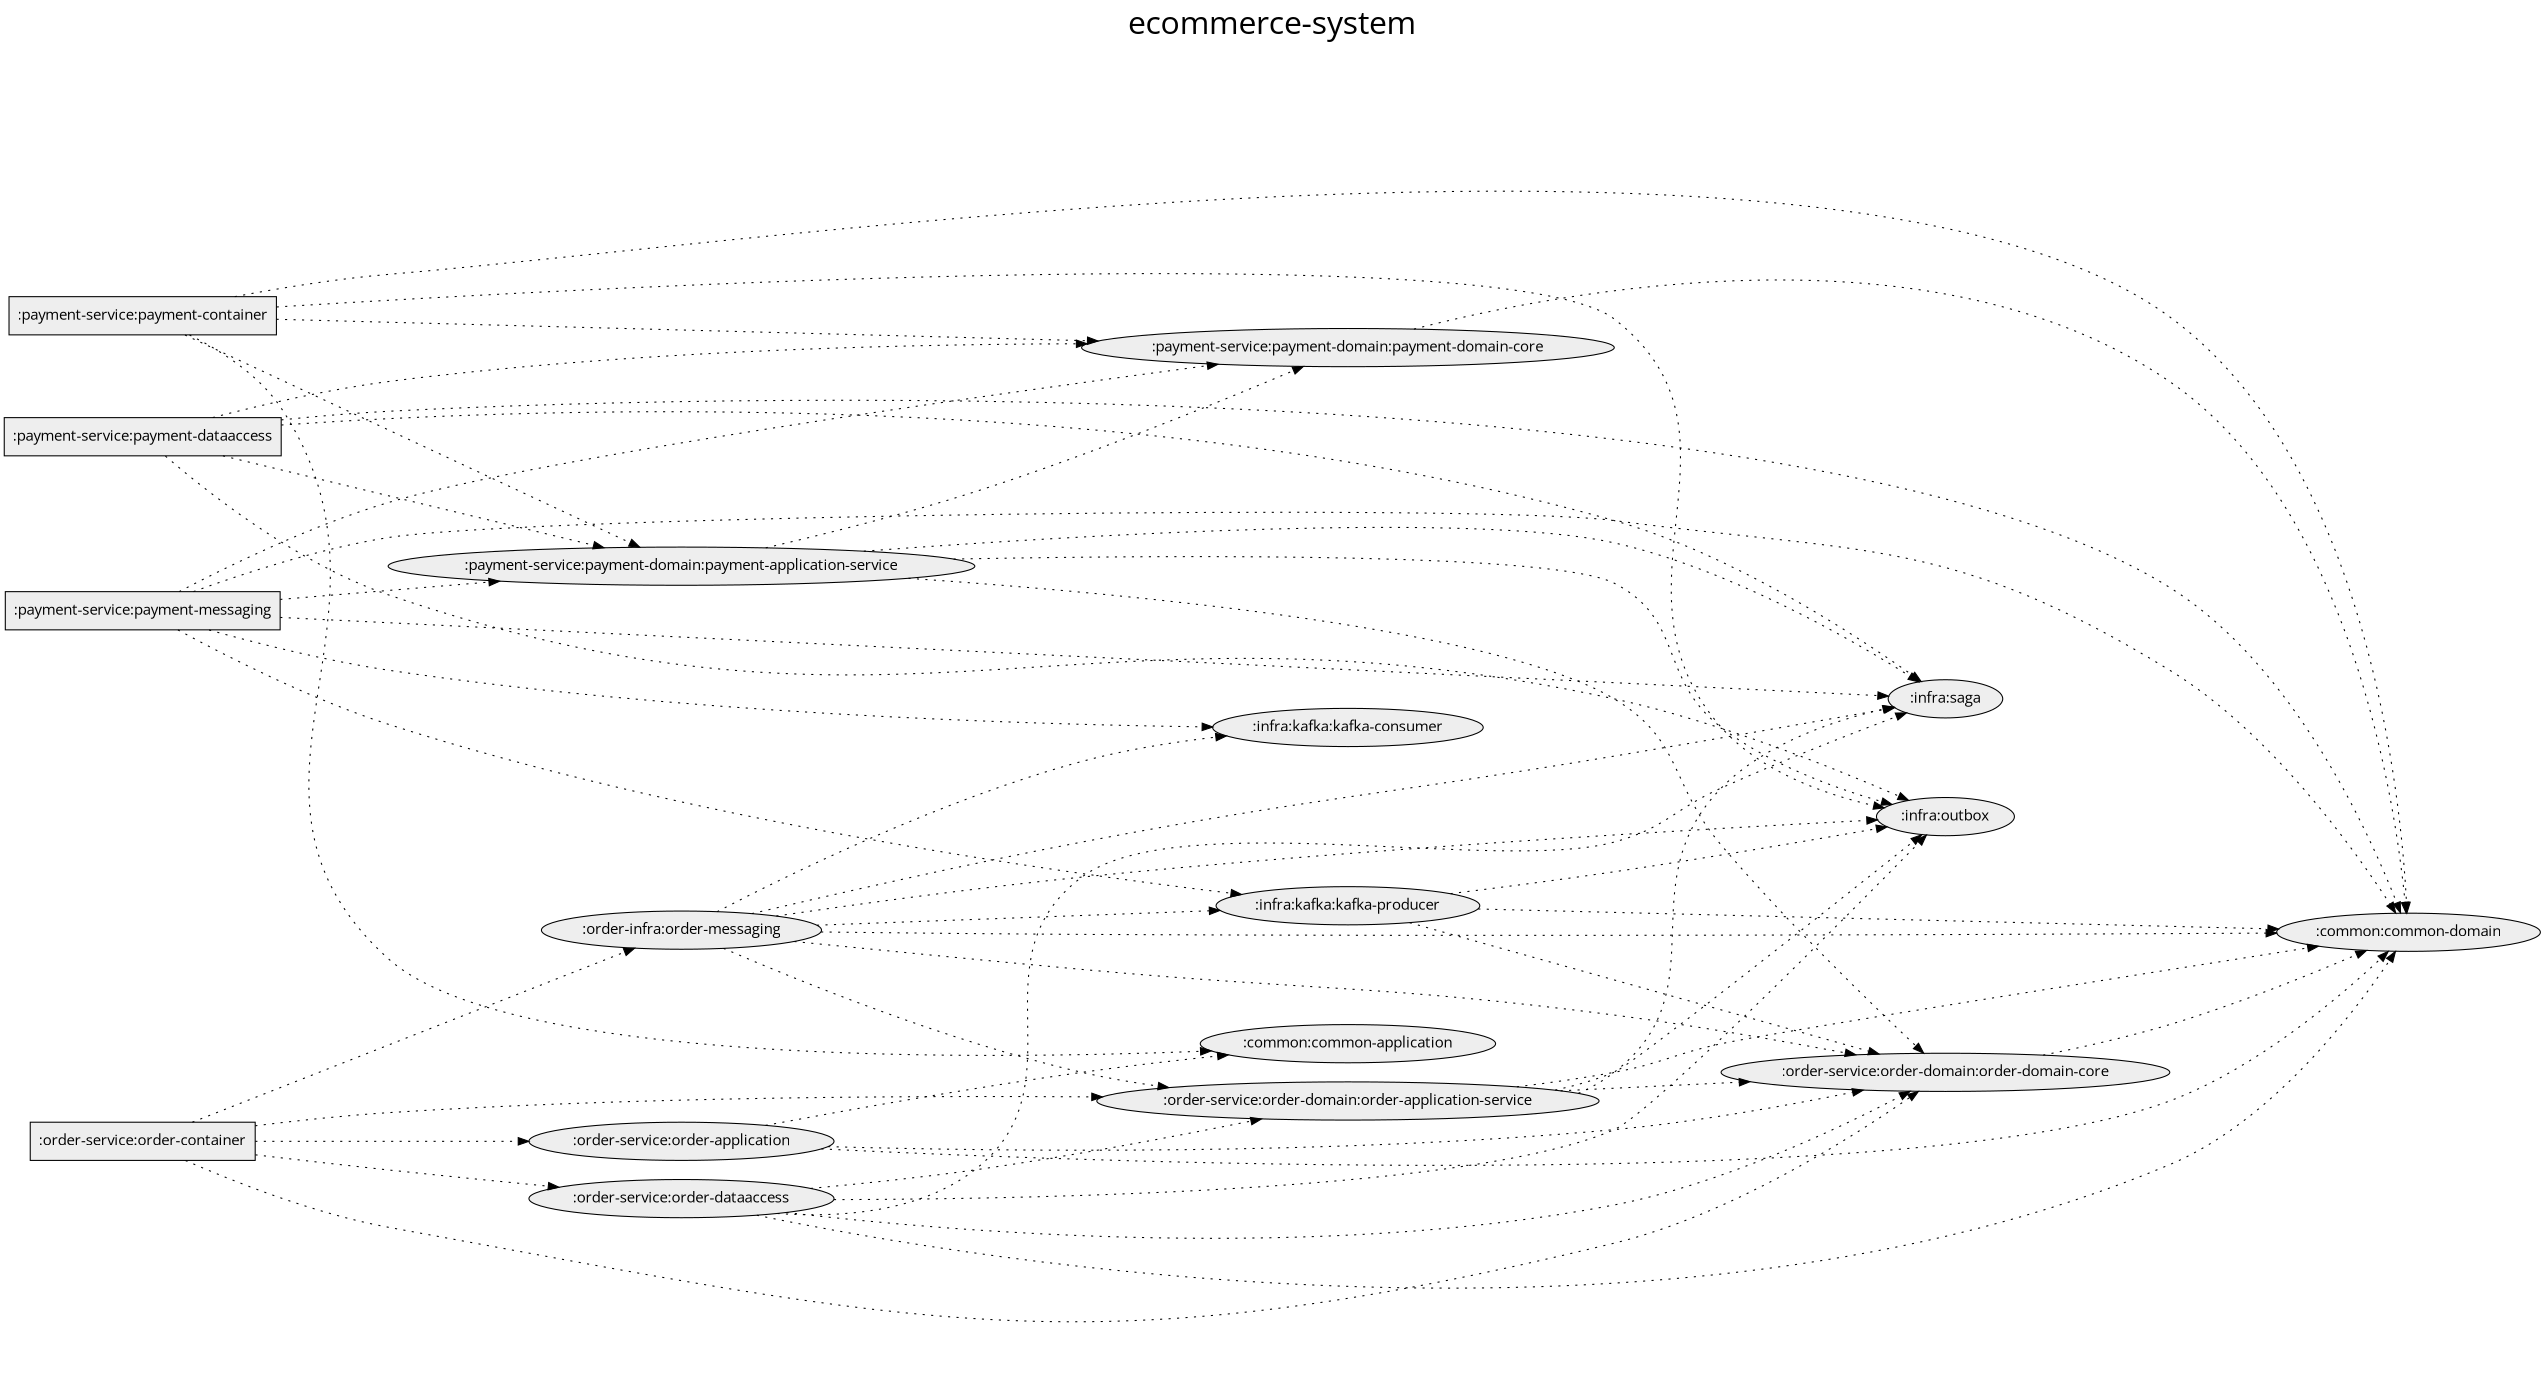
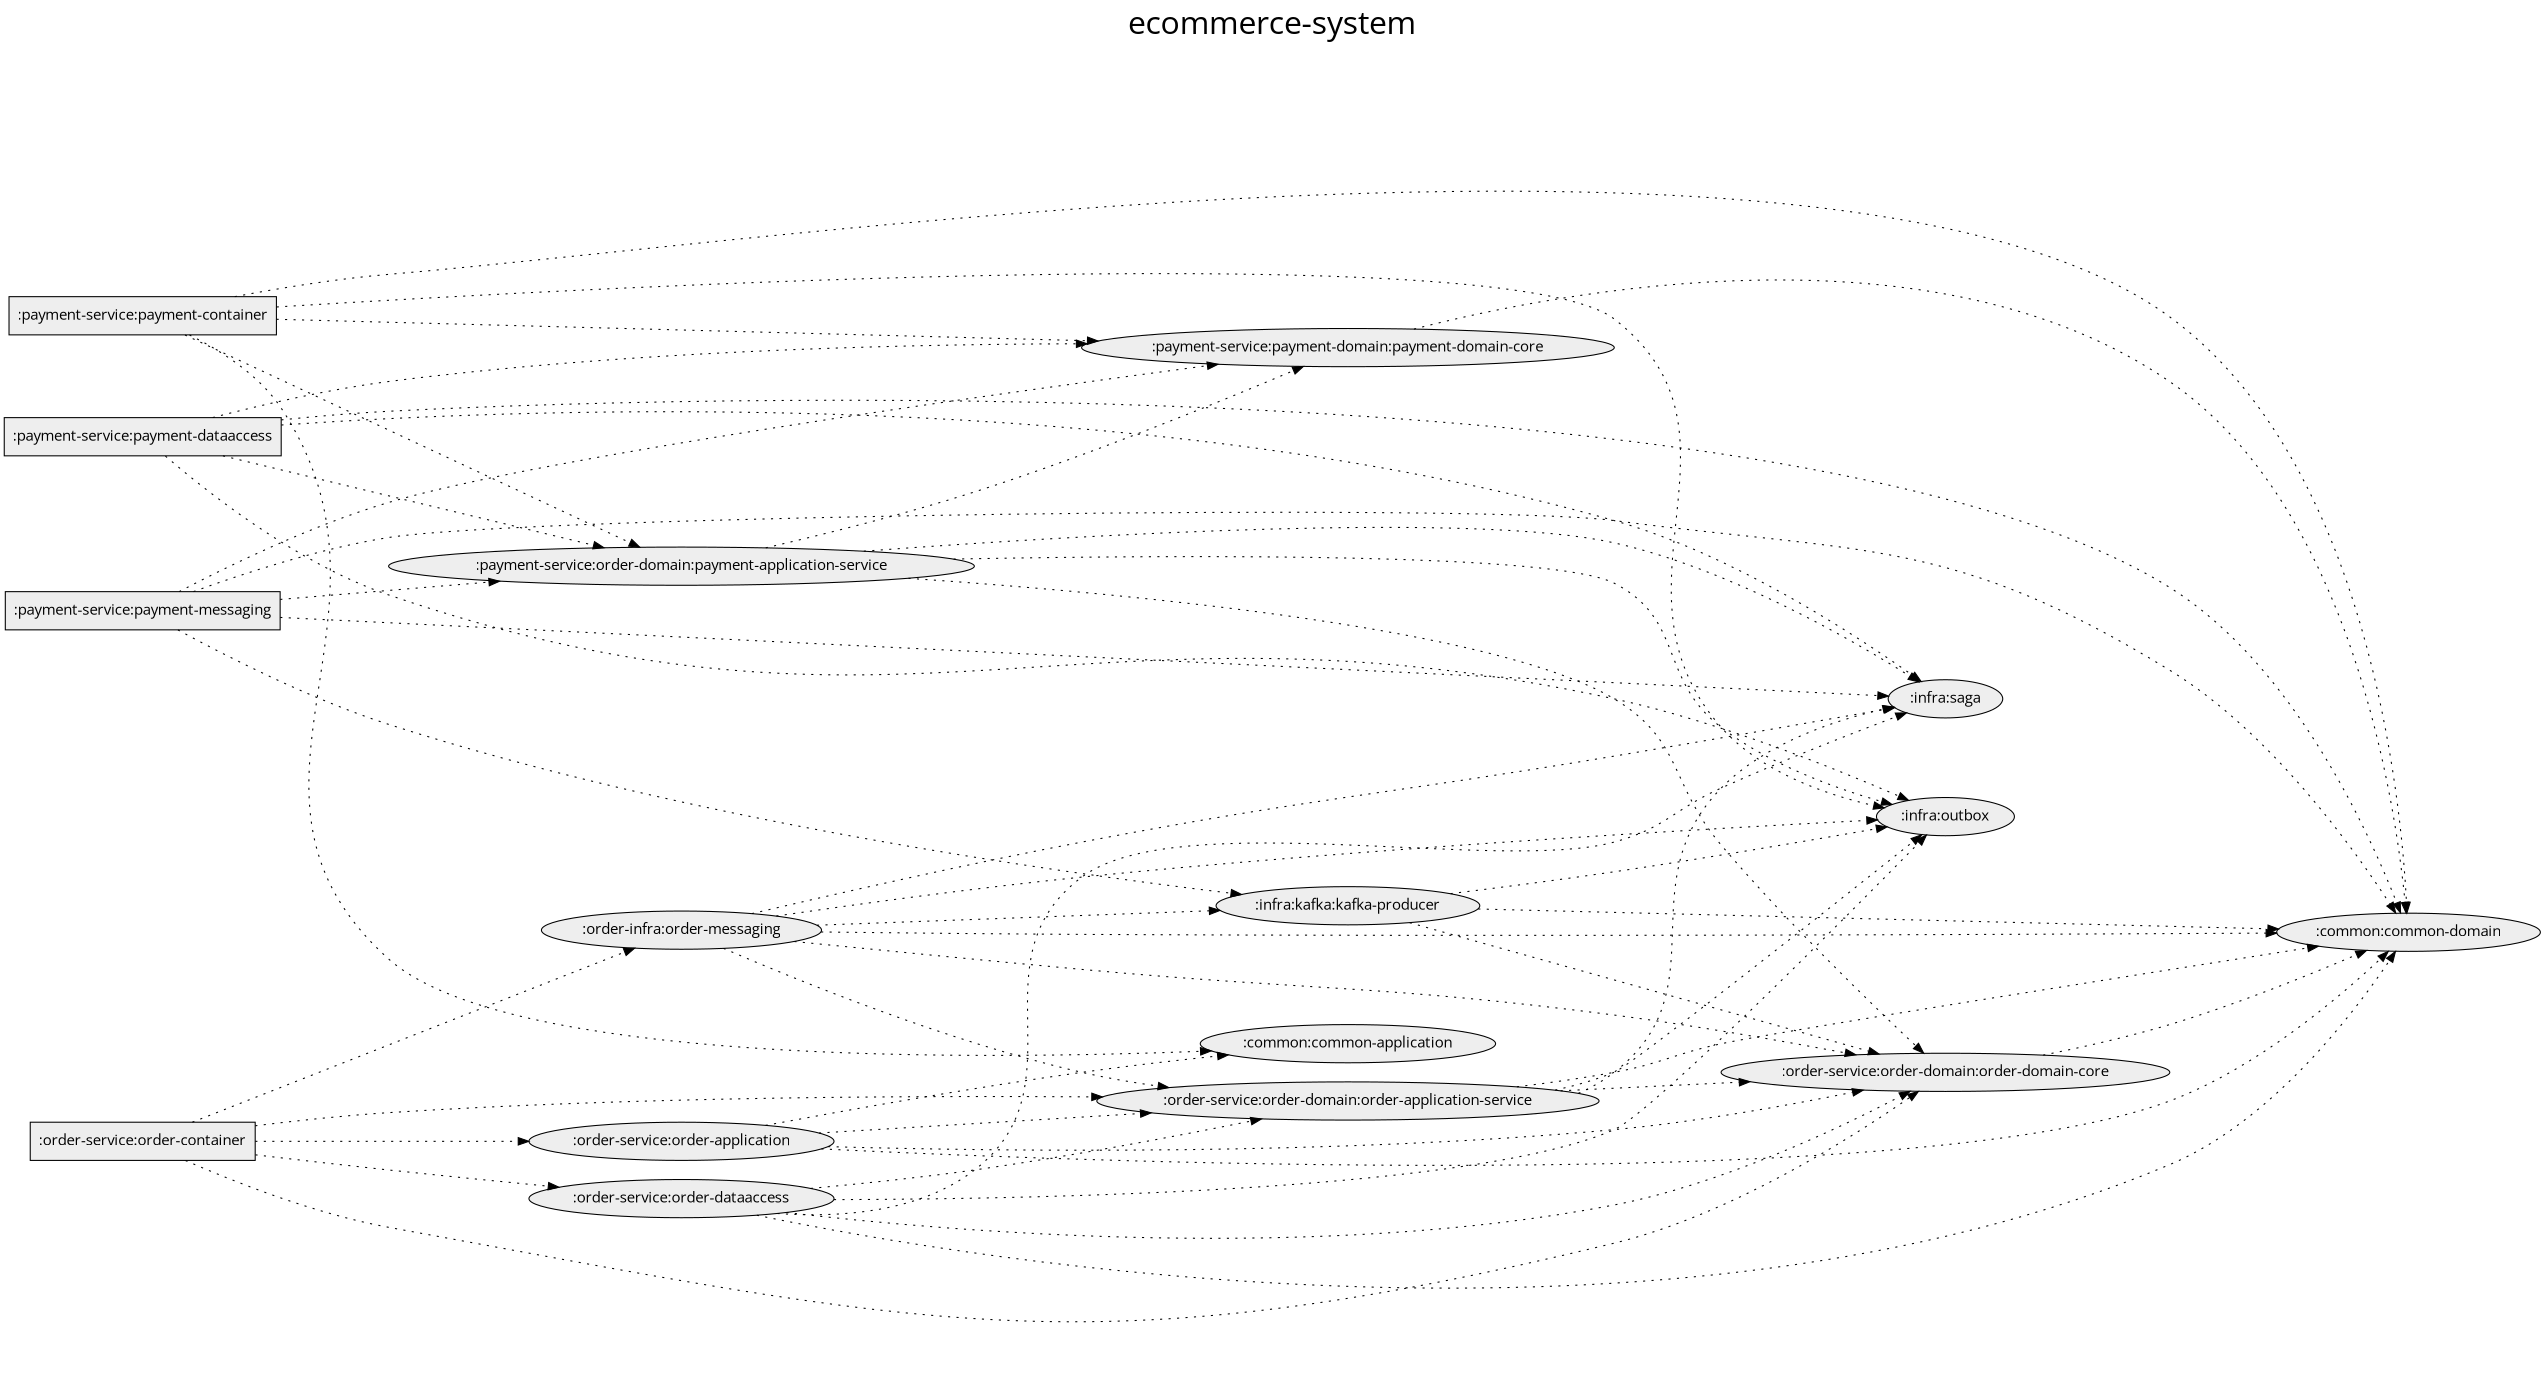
  digraph {
    fontname="Open Sans"
    fontsize=30
    label="ecommerce-system\n "
    labelloc=t
    rankdir=LR
    ranksep=1.4
    node [fillcolor="#eeeeee" fontname="Open Sans" style=filled]
    edge [fontname="Open Sans" style=dotted]
    ":order-service:order-container" [shape=box]
    ":payment-service:payment-container" [shape=box]
    ":payment-service:payment-dataaccess" [shape=box]
    ":payment-service:payment-messaging" [shape=box]
    ":order-service:order-domain:order-domain-core"
    ":order-service:order-application"
    ":order-service:order-domain:order-application-service"
    ":order-service:order-dataaccess"
    n9 [label=":order-infra:order-messaging"]
    ":common:common-application"
    ":common:common-domain"
    ":infra:outbox"
-   ":payment-service:payment-domain:payment-application-service"
+   ":payment-service:payment-domain:payment-application-service" [label=":payment-service:order-domain:payment-application-service"]
    ":payment-service:payment-domain:payment-domain-core"
    ":infra:saga"
-   ":infra:kafka:kafka-consumer"
    ":infra:kafka:kafka-producer"
    subgraph sub_1 {
      rank=same
      ":order-service:order-container"
      ":payment-service:payment-container"
      ":payment-service:payment-dataaccess"
      ":payment-service:payment-messaging"
    }
    ":order-service:order-container" -> ":order-service:order-domain:order-domain-core"
    ":order-service:order-container" -> ":order-service:order-application"
    ":order-service:order-container" -> ":order-service:order-domain:order-application-service"
    ":order-service:order-container" -> ":order-service:order-dataaccess"
    ":order-service:order-container" -> n9
    ":payment-service:payment-container" -> ":common:common-application"
    ":payment-service:payment-container" -> ":common:common-domain"
    ":payment-service:payment-container" -> ":infra:outbox"
    ":payment-service:payment-container" -> ":payment-service:payment-domain:payment-application-service"
    ":payment-service:payment-container" -> ":payment-service:payment-domain:payment-domain-core"
    ":payment-service:payment-dataaccess" -> ":common:common-domain"
    ":payment-service:payment-dataaccess" -> ":infra:outbox"
    ":payment-service:payment-dataaccess" -> ":payment-service:payment-domain:payment-application-service"
    ":payment-service:payment-dataaccess" -> ":payment-service:payment-domain:payment-domain-core"
    ":payment-service:payment-dataaccess" -> ":infra:saga"
    ":payment-service:payment-messaging" -> ":common:common-domain"
    ":payment-service:payment-messaging" -> ":payment-service:payment-domain:payment-application-service"
    ":payment-service:payment-messaging" -> ":payment-service:payment-domain:payment-domain-core"
    ":payment-service:payment-messaging" -> ":infra:saga"
-   ":payment-service:payment-messaging" -> ":infra:kafka:kafka-consumer"
    ":payment-service:payment-messaging" -> ":infra:kafka:kafka-producer"
    ":order-service:order-domain:order-domain-core" -> ":common:common-domain"
    ":order-service:order-application" -> ":order-service:order-domain:order-domain-core"
+   ":order-service:order-application" -> ":order-service:order-domain:order-application-service"
    ":order-service:order-application" -> ":common:common-application"
    ":order-service:order-application" -> ":common:common-domain"
    ":order-service:order-domain:order-application-service" -> ":order-service:order-domain:order-domain-core"
    ":order-service:order-domain:order-application-service" -> ":common:common-domain"
    ":order-service:order-domain:order-application-service" -> ":infra:outbox"
    ":order-service:order-domain:order-application-service" -> ":infra:saga"
    ":order-service:order-dataaccess" -> ":order-service:order-domain:order-domain-core"
    ":order-service:order-dataaccess" -> ":order-service:order-domain:order-application-service"
    ":order-service:order-dataaccess" -> ":common:common-domain"
    ":order-service:order-dataaccess" -> ":infra:outbox"
    ":order-service:order-dataaccess" -> ":infra:saga"
    n9 -> ":order-service:order-domain:order-domain-core"
    n9 -> ":order-service:order-domain:order-application-service"
    n9 -> ":common:common-domain"
    n9 -> ":infra:outbox"
    n9 -> ":infra:saga"
-   n9 -> ":infra:kafka:kafka-consumer"
    n9 -> ":infra:kafka:kafka-producer"
    ":payment-service:payment-domain:payment-application-service" -> ":order-service:order-domain:order-domain-core"
    ":payment-service:payment-domain:payment-application-service" -> ":infra:outbox"
    ":payment-service:payment-domain:payment-application-service" -> ":payment-service:payment-domain:payment-domain-core"
    ":payment-service:payment-domain:payment-application-service" -> ":infra:saga"
    ":payment-service:payment-domain:payment-domain-core" -> ":common:common-domain"
    ":infra:kafka:kafka-producer" -> ":order-service:order-domain:order-domain-core"
    ":infra:kafka:kafka-producer" -> ":common:common-domain"
    ":infra:kafka:kafka-producer" -> ":infra:outbox"
  }
